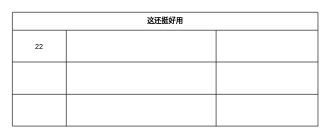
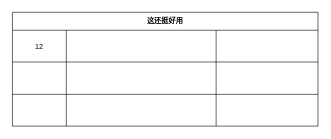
  <mxCell id="0" />
  <mxCell id="1" parent="0" />
  <mxCell id="2" value="这还挺好用" style="shape=table;html=1;whiteSpace=wrap;startSize=30;container=1;collapsible=0;childLayout=tableLayout;fontStyle=1;align=center;" vertex="1" parent="1"><mxGeometry x="20" y="20" width="510" height="190" as="geometry" /></mxCell>
  <mxCell id="3" value="" style="shape=partialRectangle;html=1;whiteSpace=wrap;collapsible=0;dropTarget=0;pointerEvents=0;fillColor=none;top=0;left=0;bottom=0;right=0;points=[[0,0.5],[1,0.5]];portConstraint=eastwest;" vertex="1" parent="2"><mxGeometry y="30" width="510" height="53" as="geometry" /></mxCell>
- <mxCell id="4" value="22" style="shape=partialRectangle;html=1;whiteSpace=wrap;connectable=0;fillColor=none;top=0;left=0;bottom=0;right=0;overflow=hidden;" vertex="1" parent="3"><mxGeometry width="90" height="53" as="geometry" /></mxCell>
+ <mxCell id="4" value="12" style="shape=partialRectangle;html=1;whiteSpace=wrap;connectable=0;fillColor=none;top=0;left=0;bottom=0;right=0;overflow=hidden;" vertex="1" parent="3"><mxGeometry width="90" height="53" as="geometry" /></mxCell>
  <mxCell id="5" value="" style="shape=partialRectangle;html=1;whiteSpace=wrap;connectable=0;fillColor=none;top=0;left=0;bottom=0;right=0;overflow=hidden;" vertex="1" parent="3"><mxGeometry x="90" width="250" height="53" as="geometry" /></mxCell>
  <mxCell id="6" value="" style="shape=partialRectangle;html=1;whiteSpace=wrap;connectable=0;fillColor=none;top=0;left=0;bottom=0;right=0;overflow=hidden;" vertex="1" parent="3"><mxGeometry x="340" width="170" height="53" as="geometry" /></mxCell>
  <mxCell id="7" value="" style="shape=partialRectangle;html=1;whiteSpace=wrap;collapsible=0;dropTarget=0;pointerEvents=0;fillColor=none;top=0;left=0;bottom=0;right=0;points=[[0,0.5],[1,0.5]];portConstraint=eastwest;" vertex="1" parent="2"><mxGeometry y="83" width="510" height="54" as="geometry" /></mxCell>
  <mxCell id="8" value="" style="shape=partialRectangle;html=1;whiteSpace=wrap;connectable=0;fillColor=none;top=0;left=0;bottom=0;right=0;overflow=hidden;" vertex="1" parent="7"><mxGeometry width="90" height="54" as="geometry" /></mxCell>
  <mxCell id="9" value="" style="shape=partialRectangle;html=1;whiteSpace=wrap;connectable=0;fillColor=none;top=0;left=0;bottom=0;right=0;overflow=hidden;" vertex="1" parent="7"><mxGeometry x="90" width="250" height="54" as="geometry" /></mxCell>
  <mxCell id="10" value="" style="shape=partialRectangle;html=1;whiteSpace=wrap;connectable=0;fillColor=none;top=0;left=0;bottom=0;right=0;overflow=hidden;" vertex="1" parent="7"><mxGeometry x="340" width="170" height="54" as="geometry" /></mxCell>
  <mxCell id="11" value="" style="shape=partialRectangle;html=1;whiteSpace=wrap;collapsible=0;dropTarget=0;pointerEvents=0;fillColor=none;top=0;left=0;bottom=0;right=0;points=[[0,0.5],[1,0.5]];portConstraint=eastwest;" vertex="1" parent="2"><mxGeometry y="137" width="510" height="53" as="geometry" /></mxCell>
  <mxCell id="12" value="" style="shape=partialRectangle;html=1;whiteSpace=wrap;connectable=0;fillColor=none;top=0;left=0;bottom=0;right=0;overflow=hidden;" vertex="1" parent="11"><mxGeometry width="90" height="53" as="geometry" /></mxCell>
  <mxCell id="13" value="" style="shape=partialRectangle;html=1;whiteSpace=wrap;connectable=0;fillColor=none;top=0;left=0;bottom=0;right=0;overflow=hidden;" vertex="1" parent="11"><mxGeometry x="90" width="250" height="53" as="geometry" /></mxCell>
  <mxCell id="14" value="" style="shape=partialRectangle;html=1;whiteSpace=wrap;connectable=0;fillColor=none;top=0;left=0;bottom=0;right=0;overflow=hidden;" vertex="1" parent="11"><mxGeometry x="340" width="170" height="53" as="geometry" /></mxCell>
